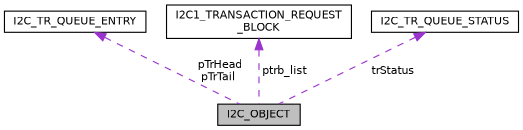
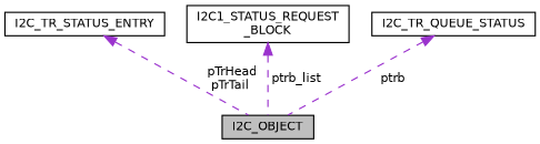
  digraph {
    node [color=black fillcolor=white fontname=Helvetica fontsize=10 shape=record style=filled]
    edge [color=darkorchid3 dir=back fontname=Helvetica fontsize=10 labelfontname=Helvetica labelfontsize=10 style=dashed]
    n1 [fillcolor=grey75 fontcolor=black height=0.2 label=I2C_OBJECT width=0.4]
-   n2 [height=0.2 label=I2C_TR_QUEUE_ENTRY width=0.4]
-   n3 [height=0.2 label="I2C1_TRANSACTION_REQUEST\l_BLOCK" width=0.4]
+   n2 [height=0.2 label=I2C_TR_STATUS_ENTRY width=0.4]
+   n3 [height=0.2 label="I2C1_STATUS_REQUEST\l_BLOCK" width=0.4]
    n4 [height=0.2 label=I2C_TR_QUEUE_STATUS width=0.4]
    n2 -> n1 [label=" pTrHead\npTrTail"]
    n3 -> n1 [label=" ptrb_list"]
-   n4 -> n1 [label=" trStatus"]
+   n4 -> n1 [label=" ptrb"]
  }
